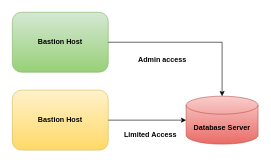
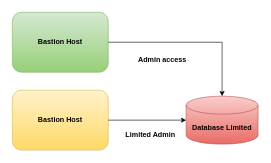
  <mxCell id="0" />
  <mxCell id="1" parent="0" />
  <mxCell id="2" value="&lt;b&gt;Bastion Host&lt;/b&gt;" style="rounded=1;whiteSpace=wrap;html=1;fillColor=#d5e8d4;gradientColor=#97d077;strokeColor=#82b366;" vertex="1" parent="1"><mxGeometry x="20" y="20" width="160" height="100" as="geometry" /></mxCell>
- <mxCell id="3" value="&lt;b&gt;Database Server&lt;/b&gt;" style="shape=cylinder3;whiteSpace=wrap;html=1;boundedLbl=1;backgroundOutline=1;size=15;fillColor=#f8cecc;gradientColor=#ea6b66;strokeColor=#b85450;" vertex="1" parent="1"><mxGeometry x="310" y="160" width="120" height="80" as="geometry" /></mxCell>
+ <mxCell id="3" value="&lt;b&gt;Database Limited&lt;/b&gt;" style="shape=cylinder3;whiteSpace=wrap;html=1;boundedLbl=1;backgroundOutline=1;size=15;fillColor=#f8cecc;gradientColor=#ea6b66;strokeColor=#b85450;" vertex="1" parent="1"><mxGeometry x="310" y="160" width="120" height="80" as="geometry" /></mxCell>
  <mxCell id="4" style="edgeStyle=orthogonalEdgeStyle;rounded=0;orthogonalLoop=1;jettySize=auto;html=1;entryX=0.5;entryY=0;entryDx=0;entryDy=0;entryPerimeter=0;" edge="1" parent="1" source="2" target="3"><mxGeometry relative="1" as="geometry" /></mxCell>
  <mxCell id="5" value="&lt;b&gt;Admin access&lt;/b&gt;" style="text;html=1;align=center;verticalAlign=middle;resizable=0;points=[];autosize=1;strokeColor=none;fillColor=none;" vertex="1" parent="1"><mxGeometry x="220" y="85" width="100" height="30" as="geometry" /></mxCell>
  <mxCell id="6" value="&lt;b&gt;Bastion Host&lt;/b&gt;" style="rounded=1;whiteSpace=wrap;html=1;fillColor=#fff2cc;gradientColor=#ffd966;strokeColor=#d6b656;" vertex="1" parent="1"><mxGeometry x="20" y="150" width="160" height="100" as="geometry" /></mxCell>
  <mxCell id="7" style="edgeStyle=orthogonalEdgeStyle;rounded=0;orthogonalLoop=1;jettySize=auto;html=1;entryX=0;entryY=0.5;entryDx=0;entryDy=0;entryPerimeter=0;" edge="1" parent="1" source="6" target="3"><mxGeometry relative="1" as="geometry" /></mxCell>
- <mxCell id="8" value="&lt;b&gt;Limited Access&lt;/b&gt;" style="text;html=1;align=center;verticalAlign=middle;resizable=0;points=[];autosize=1;strokeColor=none;fillColor=none;" vertex="1" parent="1"><mxGeometry x="195" y="210" width="110" height="30" as="geometry" /></mxCell>
+ <mxCell id="8" value="&lt;b&gt;Limited Admin&lt;/b&gt;" style="text;html=1;align=center;verticalAlign=middle;resizable=0;points=[];autosize=1;strokeColor=none;fillColor=none;" vertex="1" parent="1"><mxGeometry x="195" y="210" width="110" height="30" as="geometry" /></mxCell>
